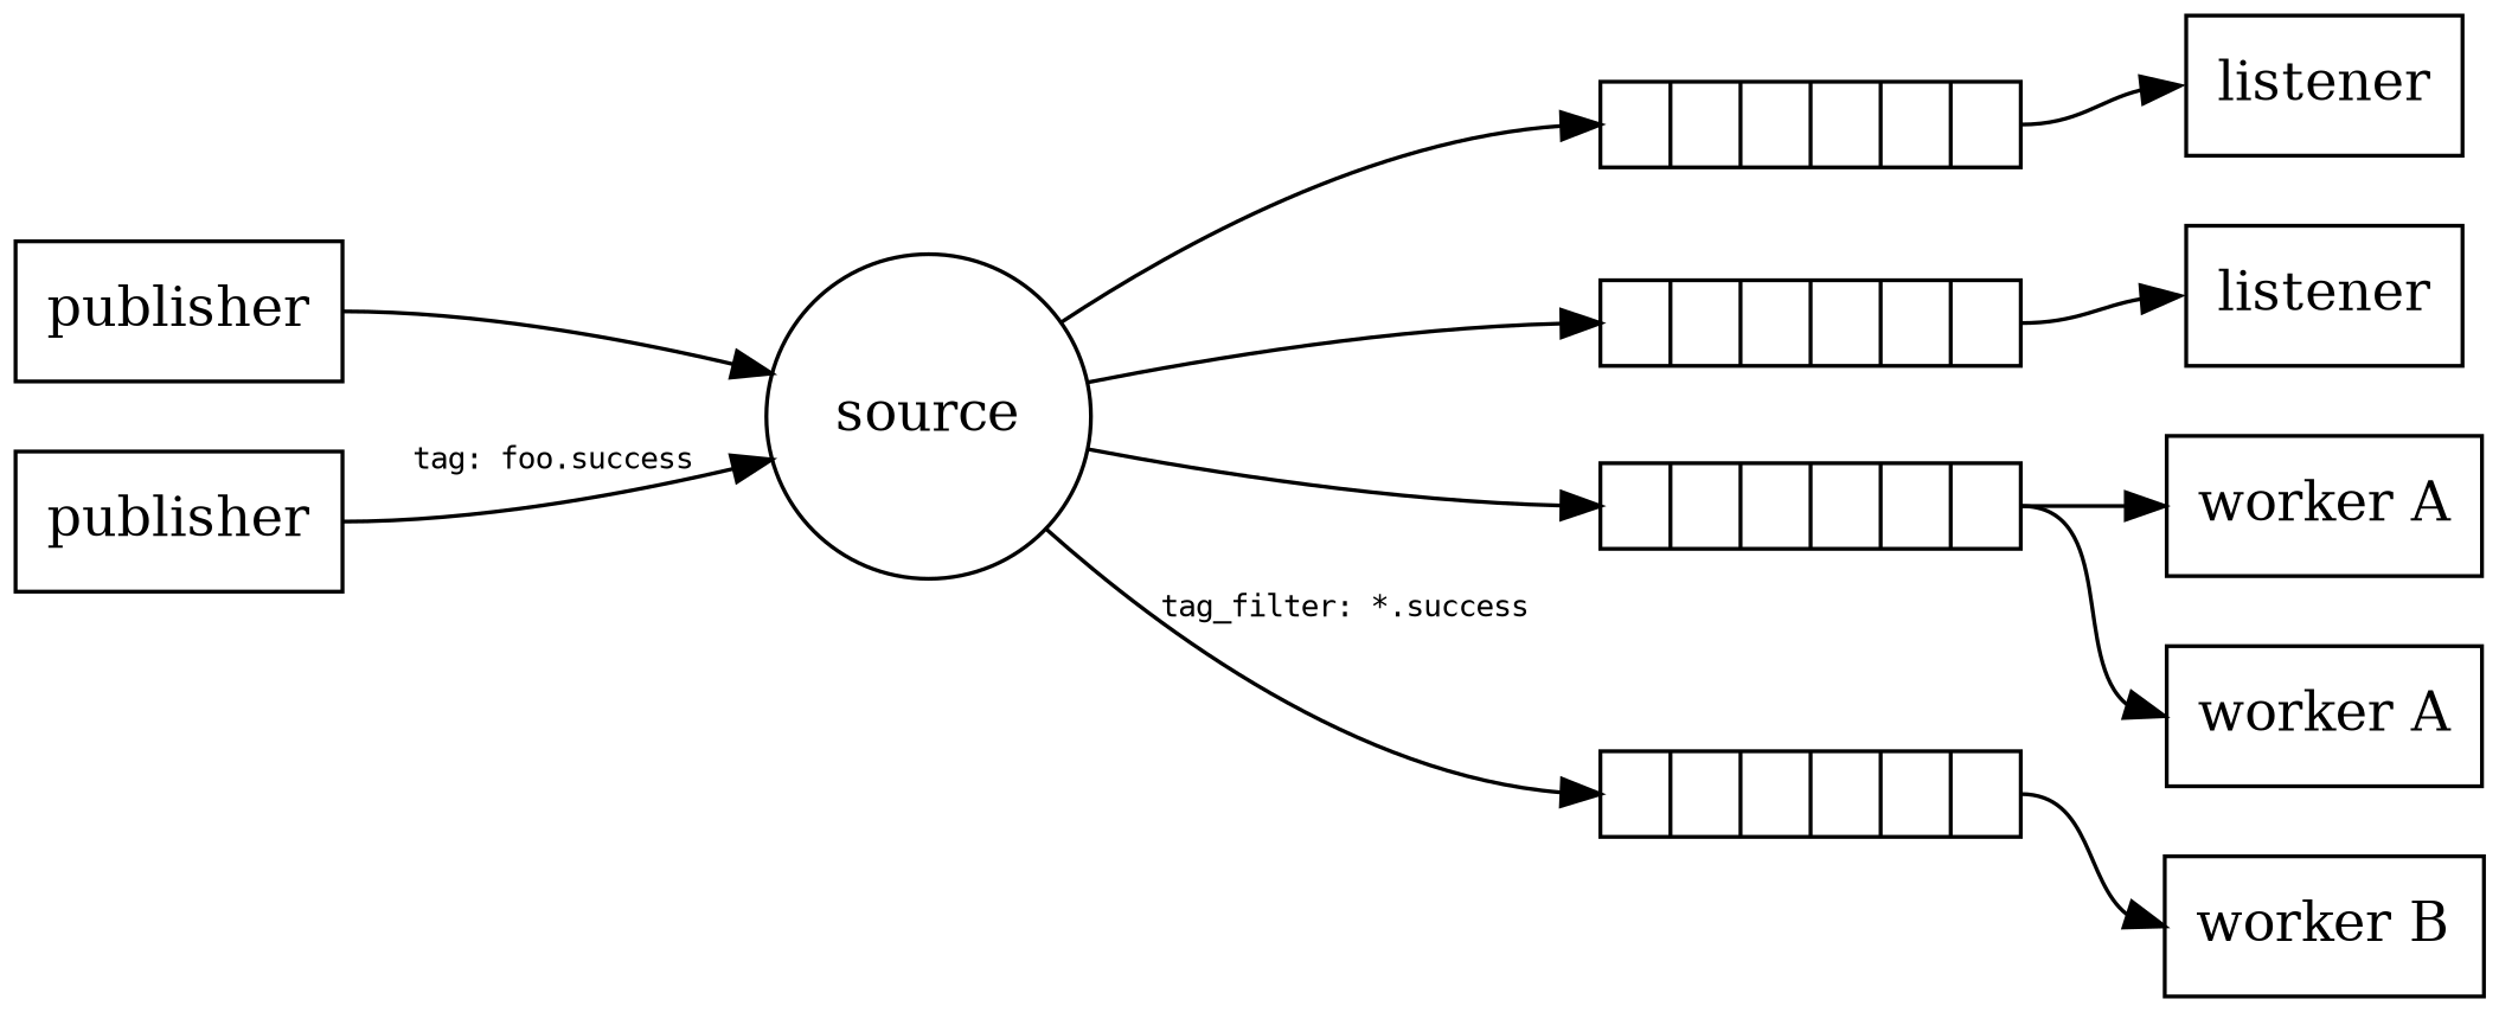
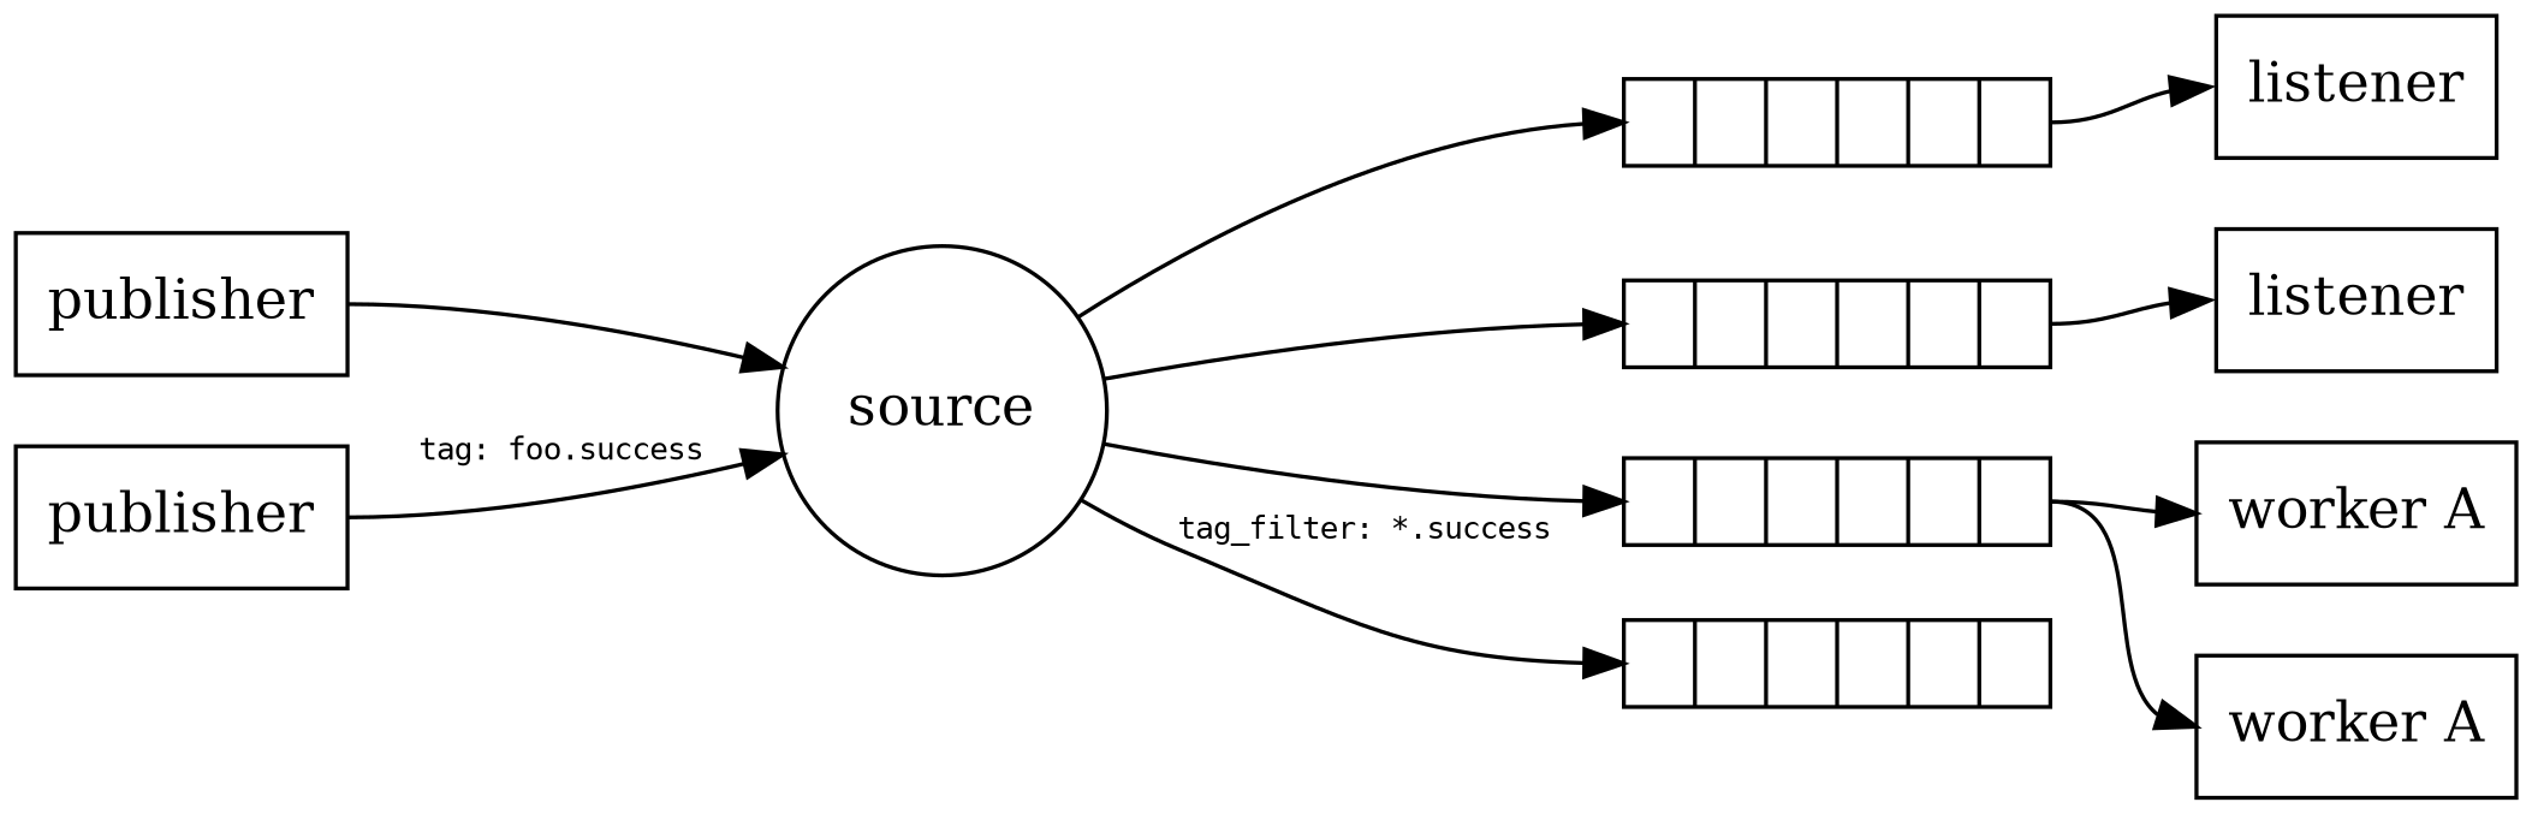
  digraph {
    rankdir=LR
    node [shape=rect]
    edge [tailport=e headport=w]
    n1 [label=publisher]
    n2 [label=source shape=circle]
    n3 [label=publisher]
    n4 [fixedsize=true height=0.3 label="{|||||}" shape=record width=1.5]
    n5 [fixedsize=true height=0.3 label="{|||||}" shape=record width=1.5]
    n6 [fixedsize=true height=0.3 label="{|||||}" shape=record width=1.5]
    n7 [fixedsize=true height=0.3 label="{|||||}" shape=record width=1.5]
    n8 [label=listener]
    n9 [label=listener]
    n10 [label="worker A"]
    n11 [label="worker A"]
-   n12 [label="worker B"]
    n1 -> n2 [headport=""]
    n2 -> n4 [tailport=""]
    n2 -> n5 [tailport=""]
    n2 -> n6 [tailport=""]
    n2 -> n7 [fontname=mono fontsize=8 label="tag_filter: *.success" tailport=""]
    n3 -> n2 [fontname=mono fontsize=8 label="tag: foo.success" headport=""]
    n4 -> n8
    n5 -> n9
    n6 -> n10
    n6 -> n11
-   n7 -> n12
  }
